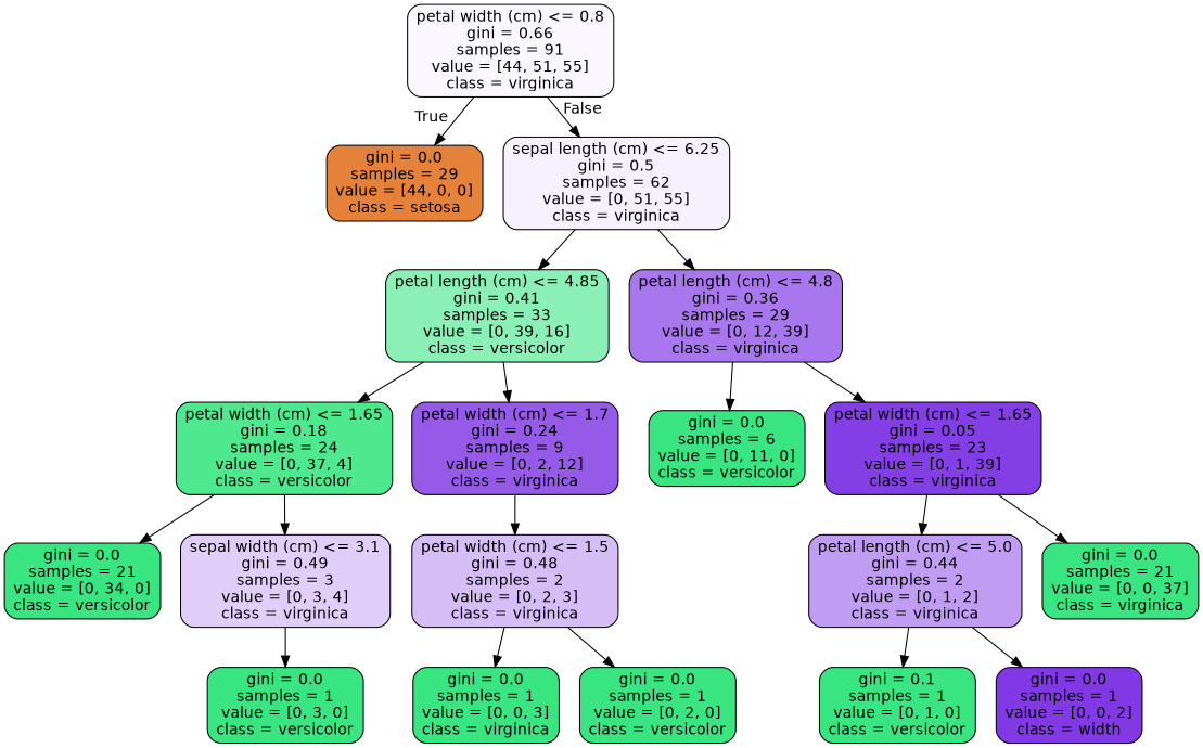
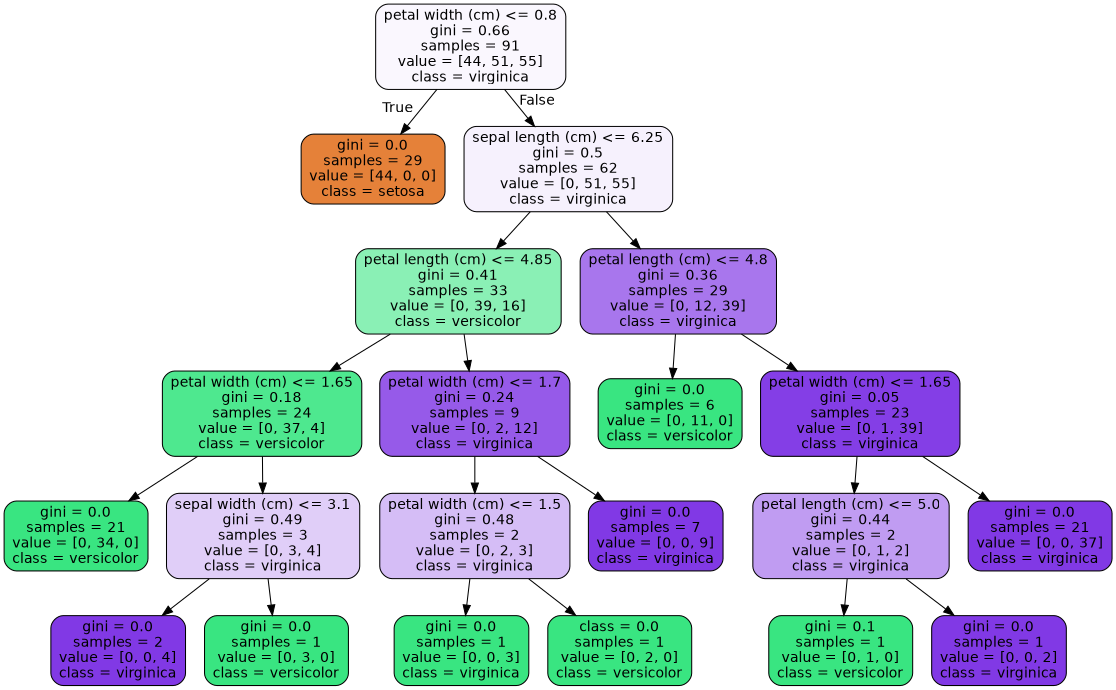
  digraph {
    node [color=black fillcolor="#39e581" fontname=helvetica shape=box style="filled, rounded"]
    edge [fontname=helvetica]
    n1 [fillcolor="#faf7fe" label="petal width (cm) <= 0.8\ngini = 0.66\nsamples = 91\nvalue = [44, 51, 55]\nclass = virginica"]
    n2 [fillcolor="#e58139" label="gini = 0.0\nsamples = 29\nvalue = [44, 0, 0]\nclass = setosa"]
    n3 [fillcolor="#f6f1fd" label="sepal length (cm) <= 6.25\ngini = 0.5\nsamples = 62\nvalue = [0, 51, 55]\nclass = virginica"]
    n4 [fillcolor="#8af0b5" label="petal length (cm) <= 4.85\ngini = 0.41\nsamples = 33\nvalue = [0, 39, 16]\nclass = versicolor"]
    n5 [fillcolor="#a876ed" label="petal length (cm) <= 4.8\ngini = 0.36\nsamples = 29\nvalue = [0, 12, 39]\nclass = virginica"]
    n6 [fillcolor="#4ee88f" label="petal width (cm) <= 1.65\ngini = 0.18\nsamples = 24\nvalue = [0, 37, 4]\nclass = versicolor"]
    n7 [fillcolor="#965ae9" label="petal width (cm) <= 1.7\ngini = 0.24\nsamples = 9\nvalue = [0, 2, 12]\nclass = virginica"]
    n8 [label="gini = 0.0\nsamples = 6\nvalue = [0, 11, 0]\nclass = versicolor"]
    n9 [fillcolor="#843ee6" label="petal width (cm) <= 1.65\ngini = 0.05\nsamples = 23\nvalue = [0, 1, 39]\nclass = virginica"]
    n10 [label="gini = 0.0\nsamples = 21\nvalue = [0, 34, 0]\nclass = versicolor"]
    n11 [fillcolor="#e0cef8" label="sepal width (cm) <= 3.1\ngini = 0.49\nsamples = 3\nvalue = [0, 3, 4]\nclass = virginica"]
    n12 [fillcolor="#d5bdf6" label="petal width (cm) <= 1.5\ngini = 0.48\nsamples = 2\nvalue = [0, 2, 3]\nclass = virginica"]
+   n13 [fillcolor="#8139e5" label="gini = 0.0\nsamples = 7\nvalue = [0, 0, 9]\nclass = virginica"]
+   n14 [fillcolor="#8139e5" label="gini = 0.0\nsamples = 2\nvalue = [0, 0, 4]\nclass = virginica"]
    n15 [label="gini = 0.0\nsamples = 1\nvalue = [0, 3, 0]\nclass = versicolor"]
    n16 [label="gini = 0.0\nsamples = 1\nvalue = [0, 0, 3]\nclass = virginica"]
-   n17 [label="gini = 0.0\nsamples = 1\nvalue = [0, 2, 0]\nclass = versicolor"]
+   n17 [label="class = 0.0\nsamples = 1\nvalue = [0, 2, 0]\nclass = versicolor"]
    n18 [fillcolor="#c09cf2" label="petal length (cm) <= 5.0\ngini = 0.44\nsamples = 2\nvalue = [0, 1, 2]\nclass = virginica"]
-   n19 [label="gini = 0.0\nsamples = 21\nvalue = [0, 0, 37]\nclass = virginica"]
+   n19 [fillcolor="#8139e5" label="gini = 0.0\nsamples = 21\nvalue = [0, 0, 37]\nclass = virginica"]
    n20 [label="gini = 0.1\nsamples = 1\nvalue = [0, 1, 0]\nclass = versicolor"]
-   n21 [fillcolor="#8139e5" label="gini = 0.0\nsamples = 1\nvalue = [0, 0, 2]\nclass = width"]
+   n21 [fillcolor="#8139e5" label="gini = 0.0\nsamples = 1\nvalue = [0, 0, 2]\nclass = virginica"]
    n1 -> n2 [headlabel=True labelangle=45 labeldistance=2.5]
    n1 -> n3 [headlabel=False labelangle=-45 labeldistance=2.5]
    n3 -> n4
    n3 -> n5
    n4 -> n6
    n4 -> n7
    n5 -> n8
    n5 -> n9
    n6 -> n10
    n6 -> n11
    n7 -> n12
+   n7 -> n13
    n9 -> n18
    n9 -> n19
+   n11 -> n14
    n11 -> n15
    n12 -> n16
    n12 -> n17
    n18 -> n20
    n18 -> n21
  }
